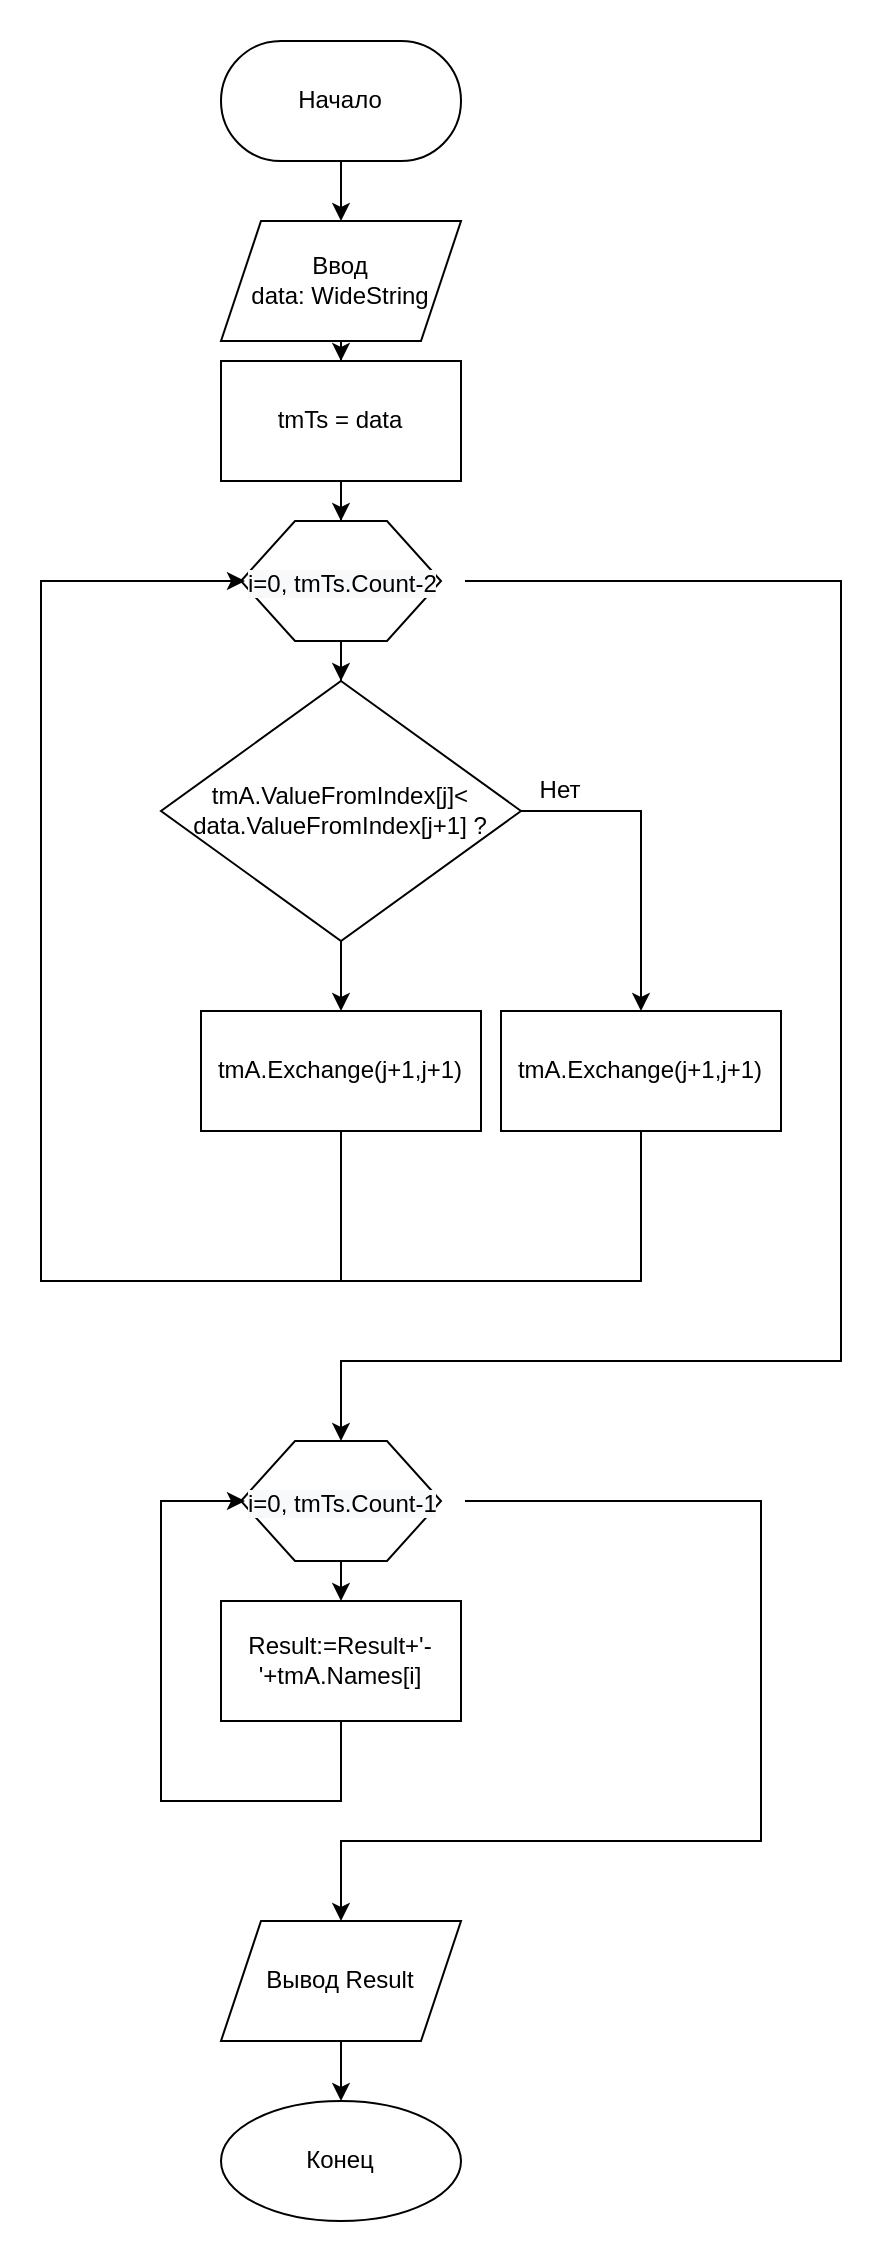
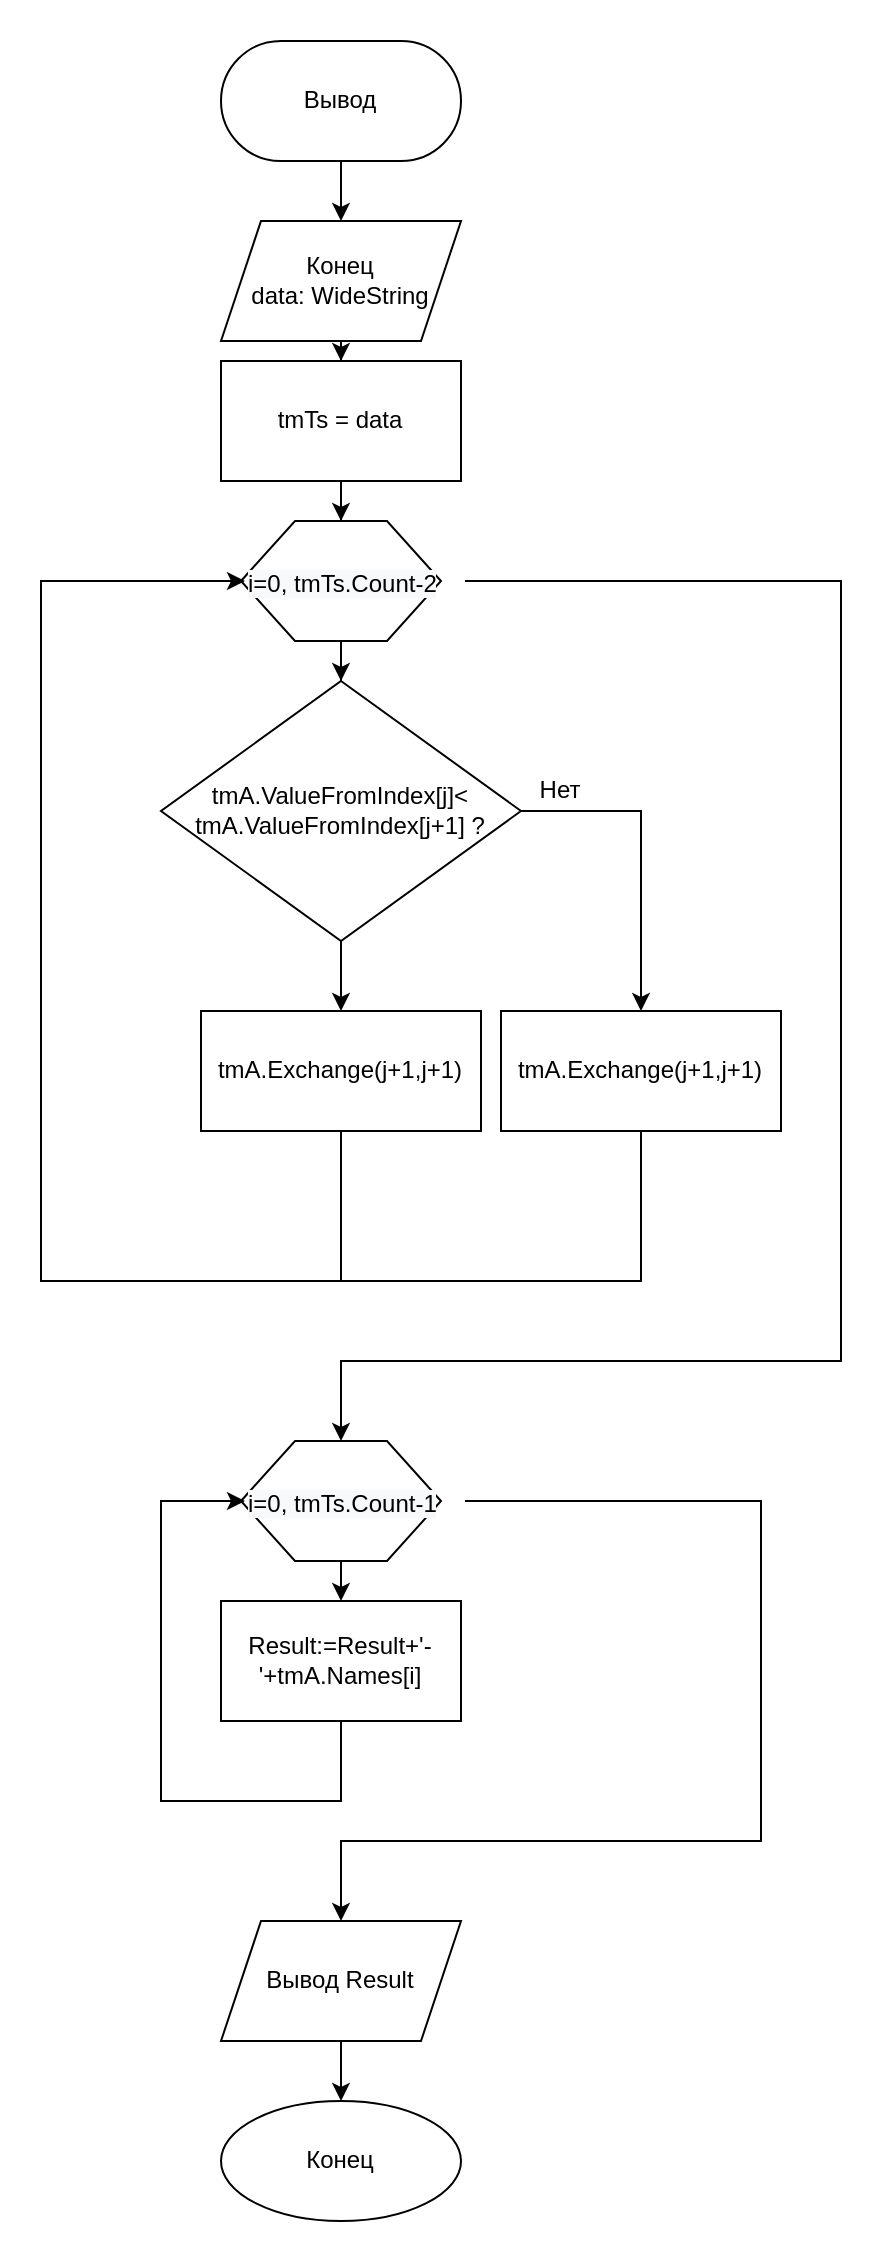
  <mxCell id="0" />
  <mxCell id="1" parent="0" />
  <mxCell id="2" value="" style="edgeStyle=orthogonalEdgeStyle;rounded=0;orthogonalLoop=1;jettySize=auto;html=1;" parent="1" source="3" target="5" edge="1"><mxGeometry relative="1" as="geometry" /></mxCell>
- <mxCell id="3" value="Начало" style="rounded=1;whiteSpace=wrap;html=1;arcSize=50;" parent="1" vertex="1"><mxGeometry x="110" y="20" width="120" height="60" as="geometry" /></mxCell>
+ <mxCell id="3" value="Вывод" style="rounded=1;whiteSpace=wrap;html=1;arcSize=50;" parent="1" vertex="1"><mxGeometry x="110" y="20" width="120" height="60" as="geometry" /></mxCell>
  <mxCell id="4" value="" style="edgeStyle=orthogonalEdgeStyle;rounded=0;orthogonalLoop=1;jettySize=auto;html=1;" parent="1" source="5" target="9" edge="1"><mxGeometry relative="1" as="geometry" /></mxCell>
- <mxCell id="5" value="Ввод&lt;br&gt;data: WideString" style="shape=parallelogram;perimeter=parallelogramPerimeter;whiteSpace=wrap;html=1;fixedSize=1;" parent="1" vertex="1"><mxGeometry x="110" y="110" width="120" height="60" as="geometry" /></mxCell>
+ <mxCell id="5" value="Конец&lt;br&gt;data: WideString" style="shape=parallelogram;perimeter=parallelogramPerimeter;whiteSpace=wrap;html=1;fixedSize=1;" parent="1" vertex="1"><mxGeometry x="110" y="110" width="120" height="60" as="geometry" /></mxCell>
  <mxCell id="6" value="" style="edgeStyle=orthogonalEdgeStyle;rounded=0;orthogonalLoop=1;jettySize=auto;html=1;" parent="1" source="7" target="12" edge="1"><mxGeometry relative="1" as="geometry" /></mxCell>
  <mxCell id="7" value="" style="verticalLabelPosition=bottom;verticalAlign=top;html=1;shape=hexagon;perimeter=hexagonPerimeter2;arcSize=6;size=0.27;" parent="1" vertex="1"><mxGeometry x="120" y="260" width="100" height="60" as="geometry" /></mxCell>
  <mxCell id="8" value="" style="edgeStyle=orthogonalEdgeStyle;rounded=0;orthogonalLoop=1;jettySize=auto;html=1;" parent="1" source="9" target="7" edge="1"><mxGeometry relative="1" as="geometry" /></mxCell>
  <mxCell id="9" value="tmTs = data" style="rounded=0;whiteSpace=wrap;html=1;" parent="1" vertex="1"><mxGeometry x="110" y="180" width="120" height="60" as="geometry" /></mxCell>
  <mxCell id="10" value="&lt;span style=&quot;color: rgb(0, 0, 0); font-family: Helvetica; font-size: 12px; font-style: normal; font-variant-ligatures: normal; font-variant-caps: normal; font-weight: 400; letter-spacing: normal; orphans: 2; text-align: center; text-indent: 0px; text-transform: none; widows: 2; word-spacing: 0px; -webkit-text-stroke-width: 0px; background-color: rgb(248, 249, 250); text-decoration-thickness: initial; text-decoration-style: initial; text-decoration-color: initial; float: none; display: inline !important;&quot;&gt;i=0,&amp;nbsp;tmTs.Count-2&lt;/span&gt;" style="text;whiteSpace=wrap;html=1;" parent="1" vertex="1"><mxGeometry x="122" y="277.5" width="110" height="25" as="geometry" /></mxCell>
  <mxCell id="11" value="" style="edgeStyle=orthogonalEdgeStyle;rounded=0;orthogonalLoop=1;jettySize=auto;html=1;" parent="1" source="12" target="13" edge="1"><mxGeometry relative="1" as="geometry" /></mxCell>
- <mxCell id="12" value="tmA.ValueFromIndex[j]&amp;lt; data.ValueFromIndex[j+1] ?" style="rhombus;whiteSpace=wrap;html=1;" parent="1" vertex="1"><mxGeometry x="80" y="340" width="180" height="130" as="geometry" /></mxCell>
+ <mxCell id="12" value="tmA.ValueFromIndex[j]&amp;lt; tmA.ValueFromIndex[j+1] ?" style="rhombus;whiteSpace=wrap;html=1;" parent="1" vertex="1"><mxGeometry x="80" y="340" width="180" height="130" as="geometry" /></mxCell>
  <mxCell id="13" value="tmA.Exchange(j+1,j+1)" style="rounded=0;whiteSpace=wrap;html=1;" parent="1" vertex="1"><mxGeometry x="100" y="505" width="140" height="60" as="geometry" /></mxCell>
  <mxCell id="14" value="" style="endArrow=classic;html=1;rounded=0;entryX=0;entryY=0.5;entryDx=0;entryDy=0;exitX=0.5;exitY=1;exitDx=0;exitDy=0;" parent="1" source="13" target="10" edge="1"><mxGeometry width="50" height="50" relative="1" as="geometry"><mxPoint x="300" y="570" as="sourcePoint" /><mxPoint x="10" y="400" as="targetPoint" /><Array as="points"><mxPoint x="170" y="640" /><mxPoint x="20" y="640" /><mxPoint x="20" y="290" /></Array></mxGeometry></mxCell>
  <mxCell id="15" value="" style="endArrow=classic;html=1;rounded=0;exitX=1;exitY=0.5;exitDx=0;exitDy=0;" parent="1" source="10" edge="1"><mxGeometry width="50" height="50" relative="1" as="geometry"><mxPoint x="360" y="280" as="sourcePoint" /><mxPoint x="170" y="720" as="targetPoint" /><Array as="points"><mxPoint x="420" y="290" /><mxPoint x="420" y="680" /><mxPoint x="170" y="680" /></Array></mxGeometry></mxCell>
  <mxCell id="16" value="" style="edgeStyle=orthogonalEdgeStyle;rounded=0;orthogonalLoop=1;jettySize=auto;html=1;" parent="1" source="17" edge="1"><mxGeometry relative="1" as="geometry"><mxPoint x="170" y="800" as="targetPoint" /></mxGeometry></mxCell>
  <mxCell id="17" value="" style="verticalLabelPosition=bottom;verticalAlign=top;html=1;shape=hexagon;perimeter=hexagonPerimeter2;arcSize=6;size=0.27;" parent="1" vertex="1"><mxGeometry x="120" y="720" width="100" height="60" as="geometry" /></mxCell>
  <mxCell id="18" value="&lt;span style=&quot;color: rgb(0, 0, 0); font-family: Helvetica; font-size: 12px; font-style: normal; font-variant-ligatures: normal; font-variant-caps: normal; font-weight: 400; letter-spacing: normal; orphans: 2; text-align: center; text-indent: 0px; text-transform: none; widows: 2; word-spacing: 0px; -webkit-text-stroke-width: 0px; background-color: rgb(248, 249, 250); text-decoration-thickness: initial; text-decoration-style: initial; text-decoration-color: initial; float: none; display: inline !important;&quot;&gt;i=0,&amp;nbsp;tmTs.Count-1&lt;/span&gt;" style="text;whiteSpace=wrap;html=1;" parent="1" vertex="1"><mxGeometry x="122" y="737.5" width="110" height="25" as="geometry" /></mxCell>
  <mxCell id="19" value="Result:=Result+'-'+tmA.Names[i]" style="rounded=0;whiteSpace=wrap;html=1;" parent="1" vertex="1"><mxGeometry x="110" y="800" width="120" height="60" as="geometry" /></mxCell>
  <mxCell id="20" value="" style="endArrow=classic;html=1;rounded=0;entryX=0;entryY=0.5;entryDx=0;entryDy=0;exitX=0.5;exitY=1;exitDx=0;exitDy=0;" parent="1" source="19" target="18" edge="1"><mxGeometry width="50" height="50" relative="1" as="geometry"><mxPoint x="360" y="1100" as="sourcePoint" /><mxPoint x="10" y="860" as="targetPoint" /><Array as="points"><mxPoint x="170" y="900" /><mxPoint x="80" y="900" /><mxPoint x="80" y="750" /></Array></mxGeometry></mxCell>
  <mxCell id="21" value="" style="endArrow=classic;html=1;rounded=0;exitX=1;exitY=0.5;exitDx=0;exitDy=0;" parent="1" source="18" edge="1"><mxGeometry width="50" height="50" relative="1" as="geometry"><mxPoint x="360" y="740" as="sourcePoint" /><mxPoint x="170" y="960" as="targetPoint" /><Array as="points"><mxPoint x="380" y="750" /><mxPoint x="380" y="920" /><mxPoint x="170" y="920" /></Array></mxGeometry></mxCell>
  <mxCell id="22" value="" style="edgeStyle=orthogonalEdgeStyle;rounded=0;orthogonalLoop=1;jettySize=auto;html=1;" parent="1" source="23" target="24" edge="1"><mxGeometry relative="1" as="geometry" /></mxCell>
  <mxCell id="23" value="Вывод Result" style="shape=parallelogram;perimeter=parallelogramPerimeter;whiteSpace=wrap;html=1;fixedSize=1;" parent="1" vertex="1"><mxGeometry x="110" y="960" width="120" height="60" as="geometry" /></mxCell>
  <mxCell id="24" value="Конец" style="ellipse;whiteSpace=wrap;html=1;arcSize=50;" parent="1" vertex="1"><mxGeometry x="110" y="1050" width="120" height="60" as="geometry" /></mxCell>
  <mxCell id="25" value="tmA.Exchange(j+1,j+1)" style="rounded=0;whiteSpace=wrap;html=1;" vertex="1" parent="1"><mxGeometry x="250" y="505" width="140" height="60" as="geometry" /></mxCell>
  <mxCell id="26" value="Нет" style="text;html=1;strokeColor=none;fillColor=none;align=center;verticalAlign=middle;whiteSpace=wrap;rounded=0;" vertex="1" parent="1"><mxGeometry x="250" y="380" width="60" height="30" as="geometry" /></mxCell>
  <mxCell id="27" value="" style="endArrow=classic;html=1;rounded=0;exitX=1;exitY=0.5;exitDx=0;exitDy=0;" edge="1" parent="1" source="12" target="25"><mxGeometry width="50" height="50" relative="1" as="geometry"><mxPoint x="340" y="420" as="sourcePoint" /><mxPoint x="390" y="370" as="targetPoint" /><Array as="points"><mxPoint x="320" y="405" /></Array></mxGeometry></mxCell>
  <mxCell id="28" value="" style="endArrow=none;html=1;rounded=0;exitX=0.5;exitY=1;exitDx=0;exitDy=0;endFill=0;" edge="1" parent="1" source="25"><mxGeometry width="50" height="50" relative="1" as="geometry"><mxPoint x="270" y="660" as="sourcePoint" /><mxPoint x="170" y="640" as="targetPoint" /><Array as="points"><mxPoint x="320" y="640" /></Array></mxGeometry></mxCell>
